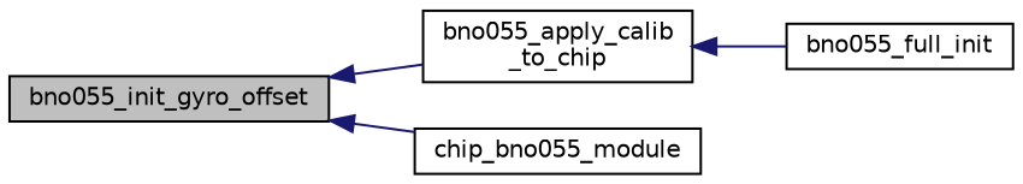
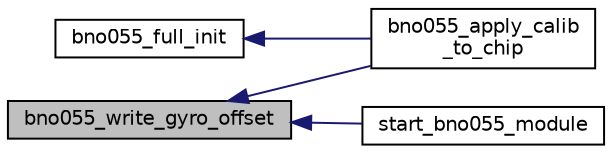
  digraph {
    rankdir=LR
    node [color=black fillcolor=white fontname=Helvetica fontsize=10 shape=record style=filled]
    edge [color=midnightblue dir=back fontname=Helvetica fontsize=10 labelfontname=Helvetica labelfontsize=10 style=solid]
-   n1 [fillcolor=grey75 fontcolor=black height=0.2 label=bno055_init_gyro_offset width=0.4]
+   n1 [fillcolor=grey75 fontcolor=black height=0.2 label=bno055_write_gyro_offset width=0.4]
    n2 [height=0.2 label="bno055_apply_calib\l_to_chip" width=0.4]
-   n3 [height=0.2 label=chip_bno055_module width=0.4]
+   n3 [height=0.2 label=start_bno055_module width=0.4]
    n4 [height=0.2 label=bno055_full_init width=0.4]
    n1 -> n2
    n1 -> n3
-   n2 -> n4
+   n4 -> n2
  }
